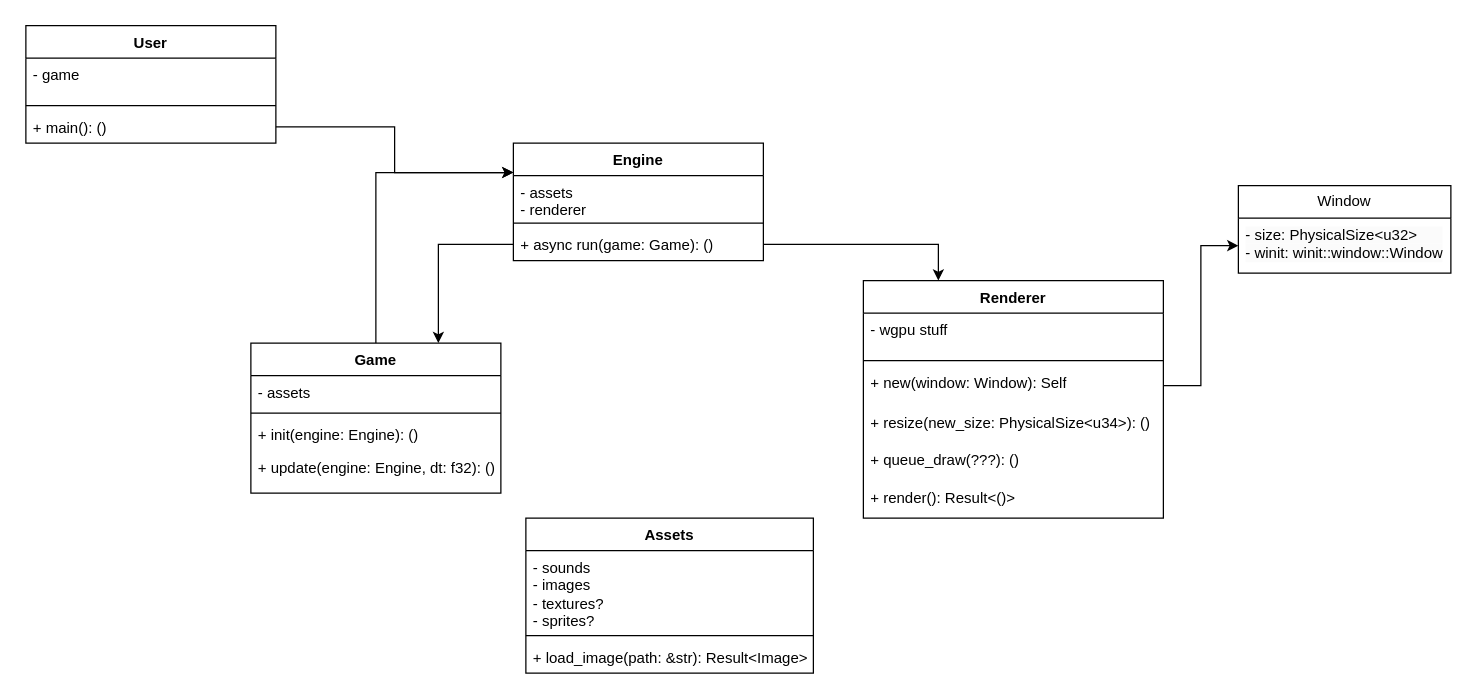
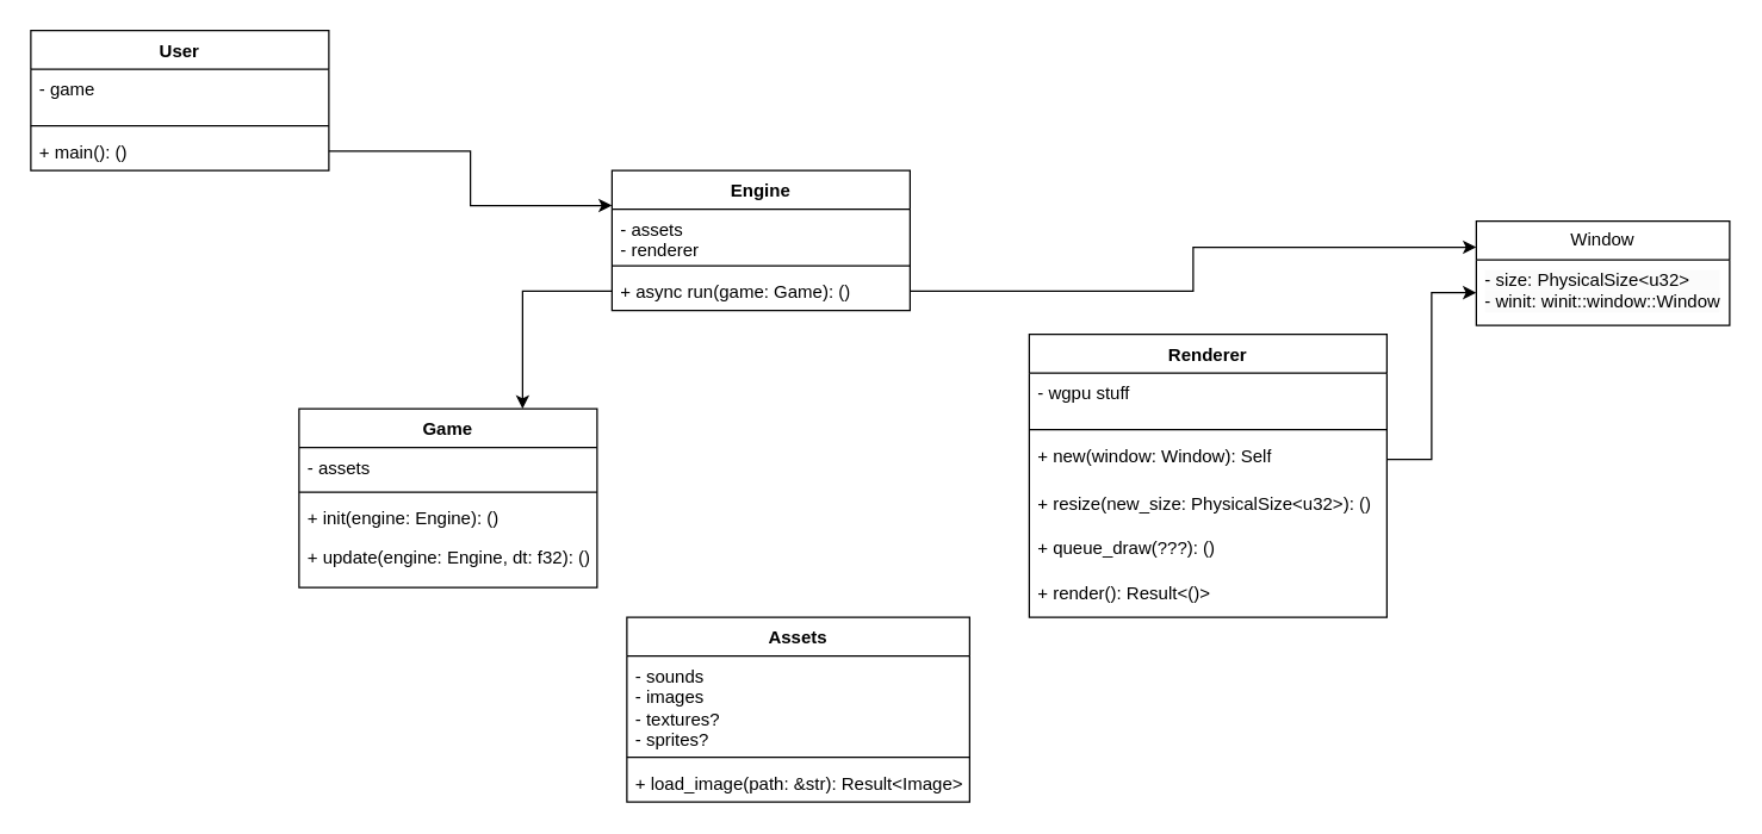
  <mxCell id="0" />
  <mxCell id="1" parent="0" />
- <mxCell id="2" style="edgeStyle=orthogonalEdgeStyle;rounded=0;orthogonalLoop=1;jettySize=auto;html=1;exitX=0.5;exitY=0;exitDx=0;exitDy=0;entryX=0;entryY=0.25;entryDx=0;entryDy=0;" edge="1" parent="1" source="3" target="8"><mxGeometry relative="1" as="geometry" /></mxCell>
  <mxCell id="3" value="Game" style="swimlane;fontStyle=1;align=center;verticalAlign=top;childLayout=stackLayout;horizontal=1;startSize=26;horizontalStack=0;resizeParent=1;resizeParentMax=0;resizeLast=0;collapsible=1;marginBottom=0;whiteSpace=wrap;html=1;" vertex="1" parent="1"><mxGeometry x="200" y="274" width="200" height="120" as="geometry" /></mxCell>
  <mxCell id="4" value="- assets" style="text;strokeColor=none;fillColor=none;align=left;verticalAlign=top;spacingLeft=4;spacingRight=4;overflow=hidden;rotatable=0;points=[[0,0.5],[1,0.5]];portConstraint=eastwest;whiteSpace=wrap;html=1;" vertex="1" parent="3"><mxGeometry y="26" width="200" height="26" as="geometry" /></mxCell>
  <mxCell id="5" value="" style="line;strokeWidth=1;fillColor=none;align=left;verticalAlign=middle;spacingTop=-1;spacingLeft=3;spacingRight=3;rotatable=0;labelPosition=right;points=[];portConstraint=eastwest;strokeColor=inherit;" vertex="1" parent="3"><mxGeometry y="52" width="200" height="8" as="geometry" /></mxCell>
  <mxCell id="6" value="+ init(engine: Engine): ()" style="text;strokeColor=none;fillColor=none;align=left;verticalAlign=top;spacingLeft=4;spacingRight=4;overflow=hidden;rotatable=0;points=[[0,0.5],[1,0.5]];portConstraint=eastwest;whiteSpace=wrap;html=1;" vertex="1" parent="3"><mxGeometry y="60" width="200" height="26" as="geometry" /></mxCell>
  <mxCell id="7" value="+ update(engine: Engine, dt: f32): ()" style="text;strokeColor=none;fillColor=none;align=left;verticalAlign=top;spacingLeft=4;spacingRight=4;overflow=hidden;rotatable=0;points=[[0,0.5],[1,0.5]];portConstraint=eastwest;whiteSpace=wrap;html=1;" vertex="1" parent="3"><mxGeometry y="86" width="200" height="34" as="geometry" /></mxCell>
  <mxCell id="8" value="Engine" style="swimlane;fontStyle=1;align=center;verticalAlign=top;childLayout=stackLayout;horizontal=1;startSize=26;horizontalStack=0;resizeParent=1;resizeParentMax=0;resizeLast=0;collapsible=1;marginBottom=0;whiteSpace=wrap;html=1;" vertex="1" parent="1"><mxGeometry x="410" y="114" width="200" height="94" as="geometry" /></mxCell>
  <mxCell id="9" value="- assets&lt;br&gt;- renderer" style="text;strokeColor=none;fillColor=none;align=left;verticalAlign=top;spacingLeft=4;spacingRight=4;overflow=hidden;rotatable=0;points=[[0,0.5],[1,0.5]];portConstraint=eastwest;whiteSpace=wrap;html=1;" vertex="1" parent="8"><mxGeometry y="26" width="200" height="34" as="geometry" /></mxCell>
  <mxCell id="10" value="" style="line;strokeWidth=1;fillColor=none;align=left;verticalAlign=middle;spacingTop=-1;spacingLeft=3;spacingRight=3;rotatable=0;labelPosition=right;points=[];portConstraint=eastwest;strokeColor=inherit;" vertex="1" parent="8"><mxGeometry y="60" width="200" height="8" as="geometry" /></mxCell>
  <mxCell id="11" value="+ async run(game: Game): ()" style="text;strokeColor=none;fillColor=none;align=left;verticalAlign=top;spacingLeft=4;spacingRight=4;overflow=hidden;rotatable=0;points=[[0,0.5],[1,0.5]];portConstraint=eastwest;whiteSpace=wrap;html=1;" vertex="1" parent="8"><mxGeometry y="68" width="200" height="26" as="geometry" /></mxCell>
  <mxCell id="12" value="User" style="swimlane;fontStyle=1;align=center;verticalAlign=top;childLayout=stackLayout;horizontal=1;startSize=26;horizontalStack=0;resizeParent=1;resizeParentMax=0;resizeLast=0;collapsible=1;marginBottom=0;whiteSpace=wrap;html=1;" vertex="1" parent="1"><mxGeometry x="20" y="20" width="200" height="94" as="geometry" /></mxCell>
  <mxCell id="13" value="- game" style="text;strokeColor=none;fillColor=none;align=left;verticalAlign=top;spacingLeft=4;spacingRight=4;overflow=hidden;rotatable=0;points=[[0,0.5],[1,0.5]];portConstraint=eastwest;whiteSpace=wrap;html=1;" vertex="1" parent="12"><mxGeometry y="26" width="200" height="34" as="geometry" /></mxCell>
  <mxCell id="14" value="" style="line;strokeWidth=1;fillColor=none;align=left;verticalAlign=middle;spacingTop=-1;spacingLeft=3;spacingRight=3;rotatable=0;labelPosition=right;points=[];portConstraint=eastwest;strokeColor=inherit;" vertex="1" parent="12"><mxGeometry y="60" width="200" height="8" as="geometry" /></mxCell>
  <mxCell id="15" value="+ main(): ()" style="text;strokeColor=none;fillColor=none;align=left;verticalAlign=top;spacingLeft=4;spacingRight=4;overflow=hidden;rotatable=0;points=[[0,0.5],[1,0.5]];portConstraint=eastwest;whiteSpace=wrap;html=1;" vertex="1" parent="12"><mxGeometry y="68" width="200" height="26" as="geometry" /></mxCell>
  <mxCell id="16" style="edgeStyle=orthogonalEdgeStyle;rounded=0;orthogonalLoop=1;jettySize=auto;html=1;exitX=0;exitY=0.5;exitDx=0;exitDy=0;entryX=0.75;entryY=0;entryDx=0;entryDy=0;" edge="1" parent="1" source="11" target="3"><mxGeometry relative="1" as="geometry"><mxPoint x="240" y="254" as="targetPoint" /></mxGeometry></mxCell>
  <mxCell id="17" value="Assets" style="swimlane;fontStyle=1;align=center;verticalAlign=top;childLayout=stackLayout;horizontal=1;startSize=26;horizontalStack=0;resizeParent=1;resizeParentMax=0;resizeLast=0;collapsible=1;marginBottom=0;whiteSpace=wrap;html=1;" vertex="1" parent="1"><mxGeometry x="420" y="414" width="230" height="124" as="geometry" /></mxCell>
  <mxCell id="18" value="- sounds&lt;br&gt;- images&lt;br&gt;- textures?&lt;br&gt;- sprites?" style="text;strokeColor=none;fillColor=none;align=left;verticalAlign=top;spacingLeft=4;spacingRight=4;overflow=hidden;rotatable=0;points=[[0,0.5],[1,0.5]];portConstraint=eastwest;whiteSpace=wrap;html=1;" vertex="1" parent="17"><mxGeometry y="26" width="230" height="64" as="geometry" /></mxCell>
  <mxCell id="19" value="" style="line;strokeWidth=1;fillColor=none;align=left;verticalAlign=middle;spacingTop=-1;spacingLeft=3;spacingRight=3;rotatable=0;labelPosition=right;points=[];portConstraint=eastwest;strokeColor=inherit;" vertex="1" parent="17"><mxGeometry y="90" width="230" height="8" as="geometry" /></mxCell>
  <mxCell id="20" value="+ load_image(path: &amp;amp;str): Result&amp;lt;Image&amp;gt;" style="text;strokeColor=none;fillColor=none;align=left;verticalAlign=top;spacingLeft=4;spacingRight=4;overflow=hidden;rotatable=0;points=[[0,0.5],[1,0.5]];portConstraint=eastwest;whiteSpace=wrap;html=1;" vertex="1" parent="17"><mxGeometry y="98" width="230" height="26" as="geometry" /></mxCell>
  <mxCell id="21" value="Renderer" style="swimlane;fontStyle=1;align=center;verticalAlign=top;childLayout=stackLayout;horizontal=1;startSize=26;horizontalStack=0;resizeParent=1;resizeParentMax=0;resizeLast=0;collapsible=1;marginBottom=0;whiteSpace=wrap;html=1;" vertex="1" parent="1"><mxGeometry x="690" y="224" width="240" height="190" as="geometry"><mxRectangle x="-160" y="220" width="90" height="30" as="alternateBounds" /></mxGeometry></mxCell>
  <mxCell id="22" value="- wgpu stuff" style="text;strokeColor=none;fillColor=none;align=left;verticalAlign=top;spacingLeft=4;spacingRight=4;overflow=hidden;rotatable=0;points=[[0,0.5],[1,0.5]];portConstraint=eastwest;whiteSpace=wrap;html=1;" vertex="1" parent="21"><mxGeometry y="26" width="240" height="34" as="geometry" /></mxCell>
  <mxCell id="23" value="" style="line;strokeWidth=1;fillColor=none;align=left;verticalAlign=middle;spacingTop=-1;spacingLeft=3;spacingRight=3;rotatable=0;labelPosition=right;points=[];portConstraint=eastwest;strokeColor=inherit;" vertex="1" parent="21"><mxGeometry y="60" width="240" height="8" as="geometry" /></mxCell>
  <mxCell id="24" value="+ new(window: Window): Self" style="text;strokeColor=none;fillColor=none;align=left;verticalAlign=top;spacingLeft=4;spacingRight=4;overflow=hidden;rotatable=0;points=[[0,0.5],[1,0.5]];portConstraint=eastwest;whiteSpace=wrap;html=1;" vertex="1" parent="21"><mxGeometry y="68" width="240" height="32" as="geometry" /></mxCell>
- <mxCell id="25" value="+ resize(new_size: PhysicalSize&amp;lt;u34&amp;gt;): ()" style="text;strokeColor=none;fillColor=none;align=left;verticalAlign=top;spacingLeft=4;spacingRight=4;overflow=hidden;rotatable=0;points=[[0,0.5],[1,0.5]];portConstraint=eastwest;whiteSpace=wrap;html=1;" vertex="1" parent="21"><mxGeometry y="100" width="240" height="30" as="geometry" /></mxCell>
+ <mxCell id="25" value="+ resize(new_size: PhysicalSize&amp;lt;u32&amp;gt;): ()" style="text;strokeColor=none;fillColor=none;align=left;verticalAlign=top;spacingLeft=4;spacingRight=4;overflow=hidden;rotatable=0;points=[[0,0.5],[1,0.5]];portConstraint=eastwest;whiteSpace=wrap;html=1;" vertex="1" parent="21"><mxGeometry y="100" width="240" height="30" as="geometry" /></mxCell>
  <mxCell id="26" value="+ queue_draw(???): ()" style="text;strokeColor=none;fillColor=none;align=left;verticalAlign=top;spacingLeft=4;spacingRight=4;overflow=hidden;rotatable=0;points=[[0,0.5],[1,0.5]];portConstraint=eastwest;whiteSpace=wrap;html=1;" vertex="1" parent="21"><mxGeometry y="130" width="240" height="30" as="geometry" /></mxCell>
  <mxCell id="27" value="+ render(): Result&amp;lt;()&amp;gt;" style="text;strokeColor=none;fillColor=none;align=left;verticalAlign=top;spacingLeft=4;spacingRight=4;overflow=hidden;rotatable=0;points=[[0,0.5],[1,0.5]];portConstraint=eastwest;whiteSpace=wrap;html=1;" vertex="1" parent="21"><mxGeometry y="160" width="240" height="30" as="geometry" /></mxCell>
  <mxCell id="28" value="Window" style="swimlane;fontStyle=0;childLayout=stackLayout;horizontal=1;startSize=26;fillColor=none;horizontalStack=0;resizeParent=1;resizeParentMax=0;resizeLast=0;collapsible=1;marginBottom=0;whiteSpace=wrap;html=1;" vertex="1" parent="1"><mxGeometry x="990" y="148" width="170" height="70" as="geometry" /></mxCell>
  <mxCell id="29" value="&lt;div style=&quot;border-color: var(--border-color); color: rgb(0, 0, 0); font-family: Helvetica; font-size: 12px; font-style: normal; font-variant-ligatures: normal; font-variant-caps: normal; font-weight: 400; letter-spacing: normal; orphans: 2; text-align: left; text-indent: 0px; text-transform: none; widows: 2; word-spacing: 0px; -webkit-text-stroke-width: 0px; background-color: rgb(251, 251, 251); text-decoration-thickness: initial; text-decoration-style: initial; text-decoration-color: initial;&quot;&gt;- size: PhysicalSize&amp;lt;u32&amp;gt;&lt;/div&gt;&lt;div style=&quot;border-color: var(--border-color); color: rgb(0, 0, 0); font-family: Helvetica; font-size: 12px; font-style: normal; font-variant-ligatures: normal; font-variant-caps: normal; font-weight: 400; letter-spacing: normal; orphans: 2; text-align: left; text-indent: 0px; text-transform: none; widows: 2; word-spacing: 0px; -webkit-text-stroke-width: 0px; background-color: rgb(251, 251, 251); text-decoration-thickness: initial; text-decoration-style: initial; text-decoration-color: initial;&quot;&gt;- winit: winit::window::Window&lt;/div&gt;" style="text;strokeColor=none;fillColor=none;align=left;verticalAlign=top;spacingLeft=4;spacingRight=4;overflow=hidden;rotatable=0;points=[[0,0.5],[1,0.5]];portConstraint=eastwest;whiteSpace=wrap;html=1;" vertex="1" parent="28"><mxGeometry y="26" width="170" height="44" as="geometry" /></mxCell>
- <mxCell id="30" style="edgeStyle=orthogonalEdgeStyle;rounded=0;orthogonalLoop=1;jettySize=auto;html=1;exitX=1;exitY=0.5;exitDx=0;exitDy=0;entryX=0.25;entryY=0;entryDx=0;entryDy=0;" edge="1" parent="1" source="11" target="21"><mxGeometry relative="1" as="geometry" /></mxCell>
+ <mxCell id="31" style="edgeStyle=orthogonalEdgeStyle;rounded=0;orthogonalLoop=1;jettySize=auto;html=1;exitX=1;exitY=0.5;exitDx=0;exitDy=0;entryX=0;entryY=0.25;entryDx=0;entryDy=0;" edge="1" parent="1" source="11" target="28"><mxGeometry relative="1" as="geometry" /></mxCell>
  <mxCell id="32" style="edgeStyle=orthogonalEdgeStyle;rounded=0;orthogonalLoop=1;jettySize=auto;html=1;exitX=1;exitY=0.5;exitDx=0;exitDy=0;" edge="1" parent="1" source="24" target="29"><mxGeometry relative="1" as="geometry" /></mxCell>
  <mxCell id="33" style="edgeStyle=orthogonalEdgeStyle;rounded=0;orthogonalLoop=1;jettySize=auto;html=1;exitX=1;exitY=0.5;exitDx=0;exitDy=0;entryX=0;entryY=0.25;entryDx=0;entryDy=0;" edge="1" parent="1" source="15" target="8"><mxGeometry relative="1" as="geometry" /></mxCell>
